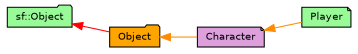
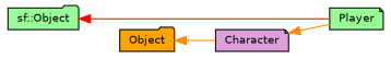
  digraph {
    rankdir=LR
    node [color=black fillcolor=palegreen fontname=Helvetica fontsize=10 shape=note style=filled]
    edge [color=darkorange dir=back fontname=Helvetica fontsize=10 labelfontname=Helvetica labelfontsize=10 style=solid]
    n1 [fontcolor=black height=0.2 label=Player width=0.4]
    n2 [fillcolor=plum height=0.2 label=Character width=0.4]
    n3 [fillcolor=orange height=0.2 label=Object shape=folder width=0.4]
    n4 [height=0.2 label="sf::Object" shape=folder width=0.4]
    n2 -> n1
    n3 -> n2
-   n4 -> n3 [color=red]
+   n4 -> n1 [color=red]
  }
